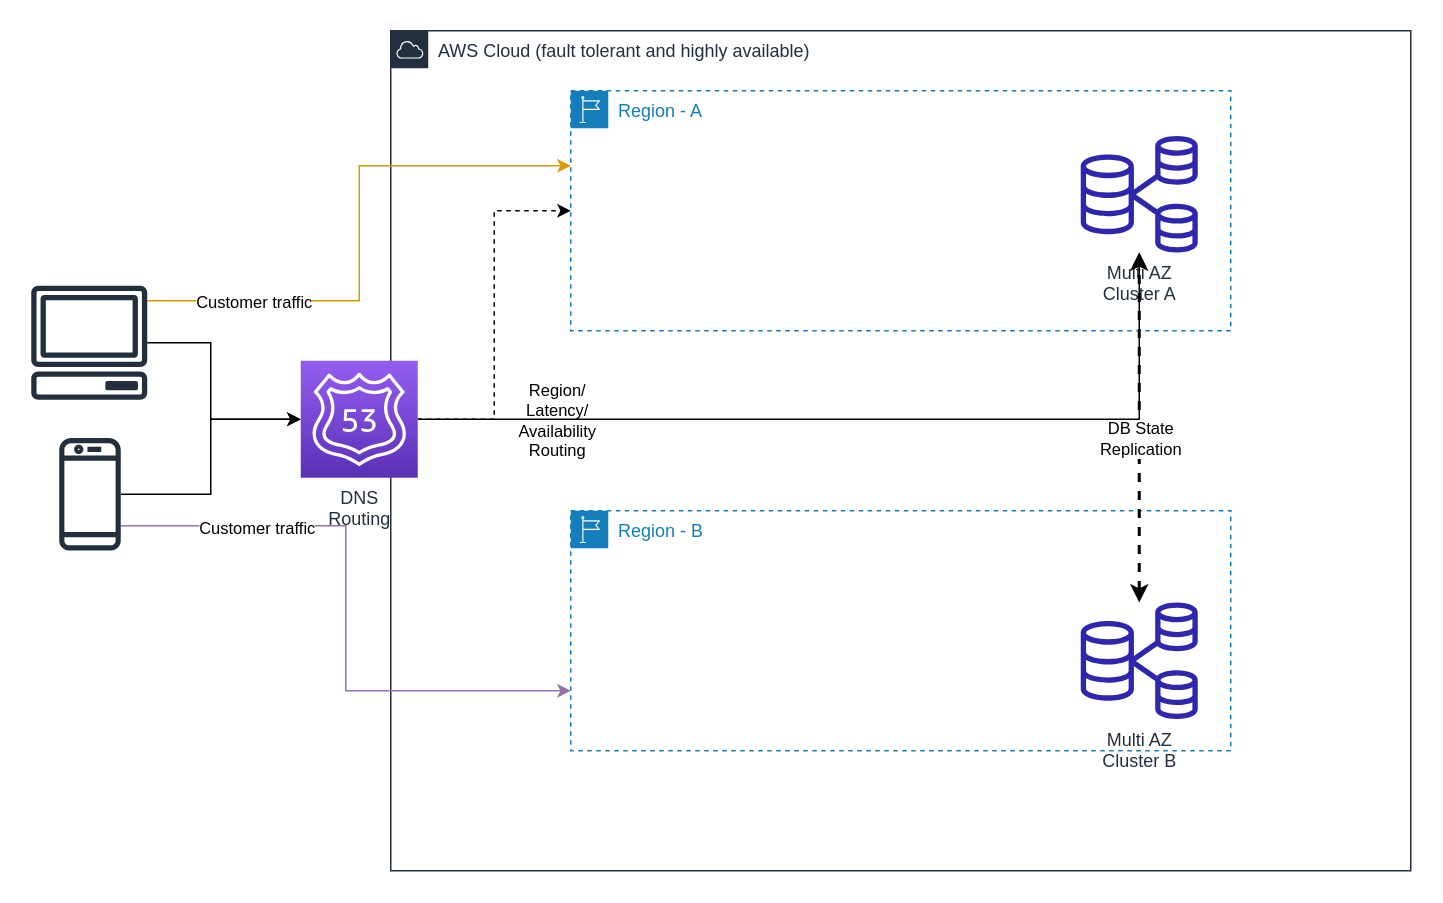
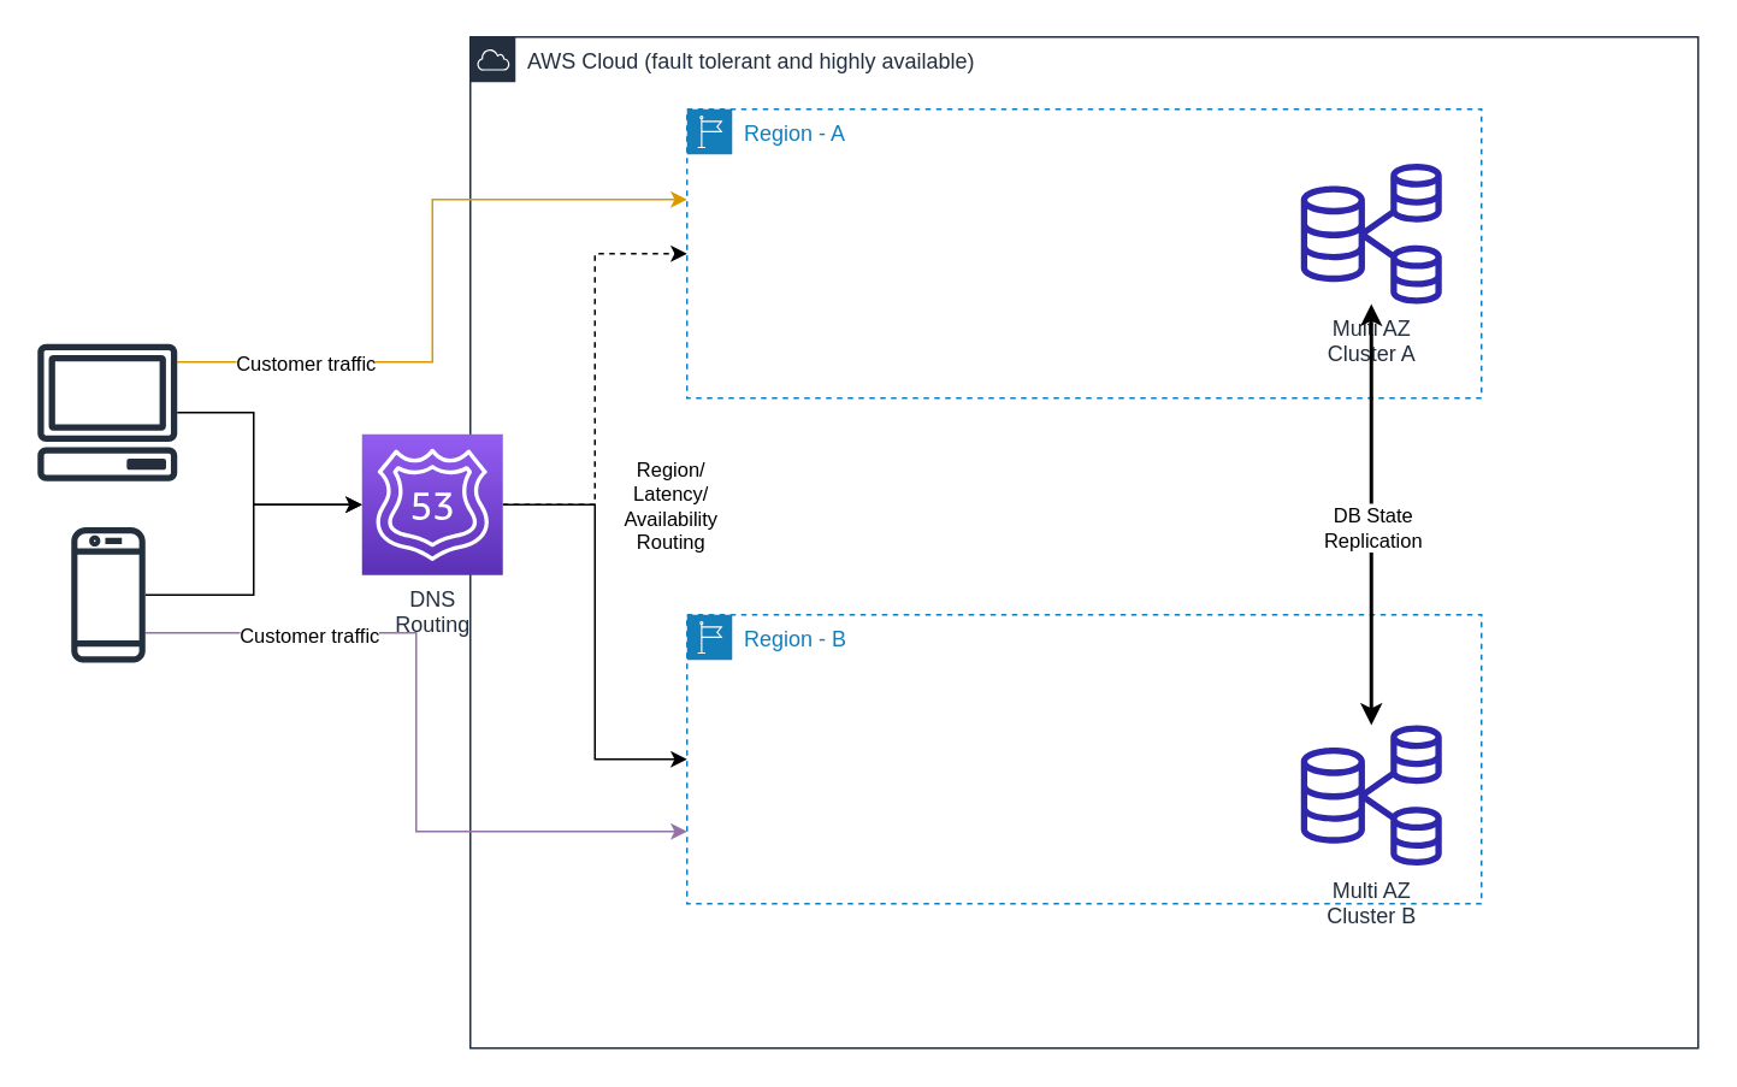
  <mxCell id="0" />
  <mxCell id="1" parent="0" />
  <mxCell id="2" value="AWS Cloud (fault tolerant and highly available)" style="points=[[0,0],[0.25,0],[0.5,0],[0.75,0],[1,0],[1,0.25],[1,0.5],[1,0.75],[1,1],[0.75,1],[0.5,1],[0.25,1],[0,1],[0,0.75],[0,0.5],[0,0.25]];outlineConnect=0;gradientColor=none;html=1;whiteSpace=wrap;fontSize=12;fontStyle=0;container=1;pointerEvents=0;collapsible=0;recursiveResize=0;shape=mxgraph.aws4.group;grIcon=mxgraph.aws4.group_aws_cloud;strokeColor=#232F3E;fillColor=none;verticalAlign=top;align=left;spacingLeft=30;fontColor=#232F3E;dashed=0;" vertex="1" parent="1"><mxGeometry x="260" y="20" width="680" height="560" as="geometry" /></mxCell>
  <mxCell id="3" value="Region - A" style="points=[[0,0],[0.25,0],[0.5,0],[0.75,0],[1,0],[1,0.25],[1,0.5],[1,0.75],[1,1],[0.75,1],[0.5,1],[0.25,1],[0,1],[0,0.75],[0,0.5],[0,0.25]];outlineConnect=0;gradientColor=none;html=1;whiteSpace=wrap;fontSize=12;fontStyle=0;container=1;pointerEvents=0;collapsible=0;recursiveResize=0;shape=mxgraph.aws4.group;grIcon=mxgraph.aws4.group_region;strokeColor=#147EBA;fillColor=none;verticalAlign=top;align=left;spacingLeft=30;fontColor=#147EBA;dashed=1;" vertex="1" parent="2"><mxGeometry x="120" y="40" width="440" height="160" as="geometry" /></mxCell>
  <mxCell id="4" value="Multi AZ &lt;br&gt;Cluster A" style="sketch=0;outlineConnect=0;fontColor=#232F3E;gradientColor=none;fillColor=#2E27AD;strokeColor=none;dashed=0;verticalLabelPosition=bottom;verticalAlign=top;align=center;html=1;fontSize=12;fontStyle=0;aspect=fixed;pointerEvents=1;shape=mxgraph.aws4.rds_multi_az_db_cluster;" vertex="1" parent="3"><mxGeometry x="340" y="30" width="78" height="78" as="geometry" /></mxCell>
  <mxCell id="5" value="Region - B" style="points=[[0,0],[0.25,0],[0.5,0],[0.75,0],[1,0],[1,0.25],[1,0.5],[1,0.75],[1,1],[0.75,1],[0.5,1],[0.25,1],[0,1],[0,0.75],[0,0.5],[0,0.25]];outlineConnect=0;gradientColor=none;html=1;whiteSpace=wrap;fontSize=12;fontStyle=0;container=1;pointerEvents=0;collapsible=0;recursiveResize=0;shape=mxgraph.aws4.group;grIcon=mxgraph.aws4.group_region;strokeColor=#147EBA;fillColor=none;verticalAlign=top;align=left;spacingLeft=30;fontColor=#147EBA;dashed=1;" vertex="1" parent="2"><mxGeometry x="120" y="320" width="440" height="160" as="geometry" /></mxCell>
  <mxCell id="6" value="Multi AZ&lt;br&gt;Cluster B" style="sketch=0;outlineConnect=0;fontColor=#232F3E;gradientColor=none;fillColor=#2E27AD;strokeColor=none;dashed=0;verticalLabelPosition=bottom;verticalAlign=top;align=center;html=1;fontSize=12;fontStyle=0;aspect=fixed;pointerEvents=1;shape=mxgraph.aws4.rds_multi_az_db_cluster;" vertex="1" parent="5"><mxGeometry x="340" y="61" width="78" height="78" as="geometry" /></mxCell>
- <mxCell id="7" style="edgeStyle=orthogonalEdgeStyle;rounded=0;orthogonalLoop=1;jettySize=auto;html=1;endArrow=classic;endFill=1;startArrow=classic;startFill=1;strokeWidth=2;dashed=1;" edge="1" parent="2" source="6" target="4"><mxGeometry relative="1" as="geometry" /></mxCell>
+ <mxCell id="7" style="edgeStyle=orthogonalEdgeStyle;rounded=0;orthogonalLoop=1;jettySize=auto;html=1;endArrow=classic;endFill=1;startArrow=classic;startFill=1;strokeWidth=2;" edge="1" parent="2" source="6" target="4"><mxGeometry relative="1" as="geometry" /></mxCell>
  <mxCell id="8" value="DB State&lt;br&gt;Replication" style="edgeLabel;html=1;align=center;verticalAlign=middle;resizable=0;points=[];" vertex="1" connectable="0" parent="7"><mxGeometry x="-0.211" relative="1" as="geometry"><mxPoint y="-18" as="offset" /></mxGeometry></mxCell>
  <mxCell id="9" style="edgeStyle=orthogonalEdgeStyle;rounded=0;orthogonalLoop=1;jettySize=auto;html=1;entryX=0;entryY=0.5;entryDx=0;entryDy=0;dashed=1;" edge="1" parent="1" source="12" target="3"><mxGeometry relative="1" as="geometry" /></mxCell>
  <mxCell id="10" value="Region/&lt;br&gt;Latency/&lt;br&gt;Availability&lt;br&gt;Routing" style="edgeLabel;html=1;align=center;verticalAlign=middle;resizable=0;points=[];" vertex="1" connectable="0" parent="9"><mxGeometry x="0.07" relative="1" as="geometry"><mxPoint x="41" y="78" as="offset" /></mxGeometry></mxCell>
- <mxCell id="11" style="edgeStyle=orthogonalEdgeStyle;rounded=0;orthogonalLoop=1;jettySize=auto;html=1;" edge="1" parent="1" source="12" target="4"><mxGeometry relative="1" as="geometry" /></mxCell>
+ <mxCell id="11" style="edgeStyle=orthogonalEdgeStyle;rounded=0;orthogonalLoop=1;jettySize=auto;html=1;entryX=0;entryY=0.5;entryDx=0;entryDy=0;" edge="1" parent="1" source="12" target="5"><mxGeometry relative="1" as="geometry" /></mxCell>
  <mxCell id="12" value="DNS&lt;br&gt;Routing" style="sketch=0;points=[[0,0,0],[0.25,0,0],[0.5,0,0],[0.75,0,0],[1,0,0],[0,1,0],[0.25,1,0],[0.5,1,0],[0.75,1,0],[1,1,0],[0,0.25,0],[0,0.5,0],[0,0.75,0],[1,0.25,0],[1,0.5,0],[1,0.75,0]];outlineConnect=0;fontColor=#232F3E;gradientColor=#945DF2;gradientDirection=north;fillColor=#5A30B5;strokeColor=#ffffff;dashed=0;verticalLabelPosition=bottom;verticalAlign=top;align=center;html=1;fontSize=12;fontStyle=0;aspect=fixed;shape=mxgraph.aws4.resourceIcon;resIcon=mxgraph.aws4.route_53;" vertex="1" parent="1"><mxGeometry x="200" y="240" width="78" height="78" as="geometry" /></mxCell>
  <mxCell id="13" style="edgeStyle=orthogonalEdgeStyle;rounded=0;orthogonalLoop=1;jettySize=auto;html=1;entryX=0;entryY=0.5;entryDx=0;entryDy=0;entryPerimeter=0;" edge="1" parent="1" source="16" target="12"><mxGeometry relative="1" as="geometry"><Array as="points"><mxPoint x="140" y="228" /><mxPoint x="140" y="279" /></Array></mxGeometry></mxCell>
  <mxCell id="14" style="edgeStyle=orthogonalEdgeStyle;rounded=0;orthogonalLoop=1;jettySize=auto;html=1;fillColor=#ffe6cc;strokeColor=#d79b00;" edge="1" parent="1" source="16" target="3"><mxGeometry relative="1" as="geometry"><Array as="points"><mxPoint x="239" y="200" /><mxPoint x="239" y="110" /></Array></mxGeometry></mxCell>
  <mxCell id="15" value="Customer traffic" style="edgeLabel;html=1;align=center;verticalAlign=middle;resizable=0;points=[];" vertex="1" connectable="0" parent="14"><mxGeometry x="-0.617" relative="1" as="geometry"><mxPoint as="offset" /></mxGeometry></mxCell>
  <mxCell id="16" value="" style="sketch=0;outlineConnect=0;fontColor=#232F3E;gradientColor=none;fillColor=#232F3D;strokeColor=none;dashed=0;verticalLabelPosition=bottom;verticalAlign=top;align=center;html=1;fontSize=12;fontStyle=0;aspect=fixed;pointerEvents=1;shape=mxgraph.aws4.client;" vertex="1" parent="1"><mxGeometry x="20" y="190" width="78" height="76" as="geometry" /></mxCell>
  <mxCell id="17" style="edgeStyle=orthogonalEdgeStyle;rounded=0;orthogonalLoop=1;jettySize=auto;html=1;entryX=0;entryY=0.5;entryDx=0;entryDy=0;entryPerimeter=0;" edge="1" parent="1" source="20" target="12"><mxGeometry relative="1" as="geometry" /></mxCell>
  <mxCell id="18" style="edgeStyle=orthogonalEdgeStyle;rounded=0;orthogonalLoop=1;jettySize=auto;html=1;entryX=0;entryY=0.75;entryDx=0;entryDy=0;fillColor=#e1d5e7;strokeColor=#9673a6;" edge="1" parent="1" source="20" target="5"><mxGeometry relative="1" as="geometry"><Array as="points"><mxPoint x="230" y="350" /><mxPoint x="230" y="460" /></Array></mxGeometry></mxCell>
  <mxCell id="19" value="Customer traffic" style="edgeLabel;html=1;align=center;verticalAlign=middle;resizable=0;points=[];" vertex="1" connectable="0" parent="18"><mxGeometry x="-0.507" y="-1" relative="1" as="geometry"><mxPoint x="-11" as="offset" /></mxGeometry></mxCell>
  <mxCell id="20" value="" style="sketch=0;outlineConnect=0;fontColor=#232F3E;gradientColor=none;fillColor=#232F3D;strokeColor=none;dashed=0;verticalLabelPosition=bottom;verticalAlign=top;align=center;html=1;fontSize=12;fontStyle=0;aspect=fixed;pointerEvents=1;shape=mxgraph.aws4.mobile_client;" vertex="1" parent="1"><mxGeometry x="39" y="290" width="41" height="78" as="geometry" /></mxCell>
